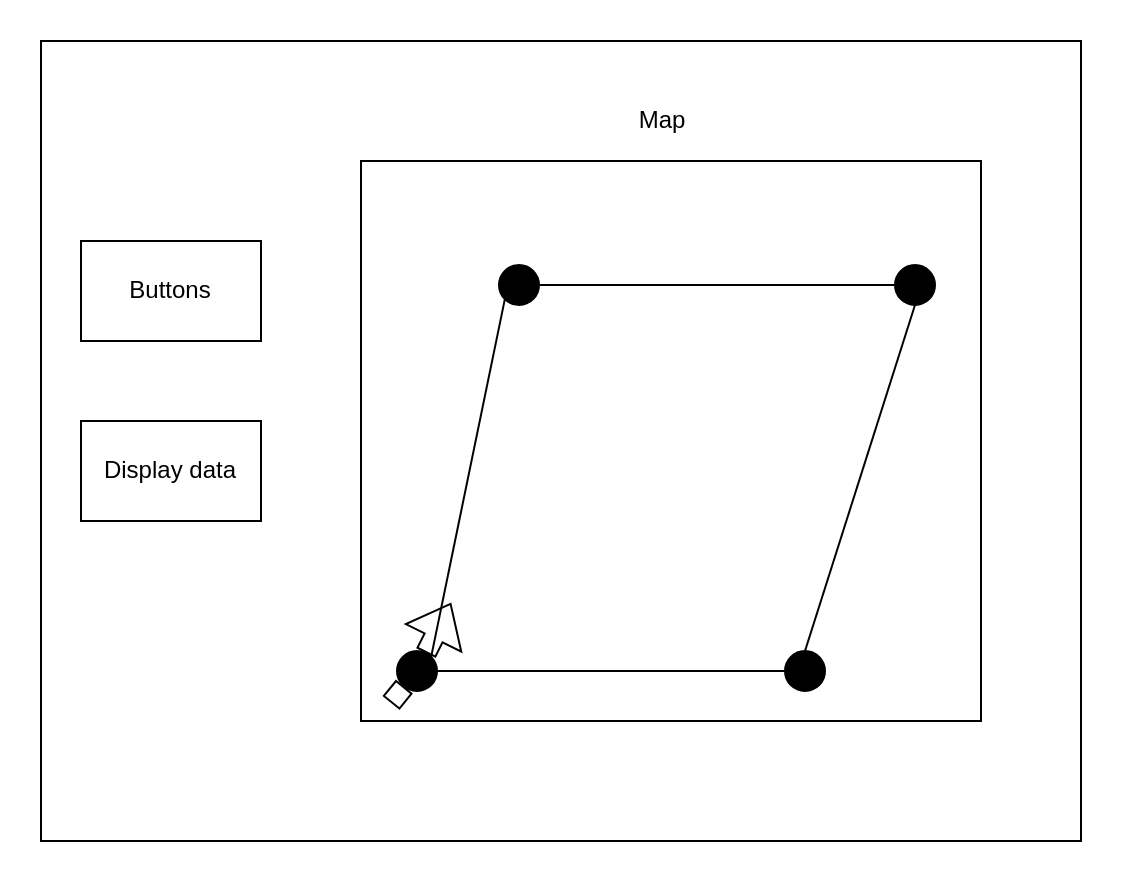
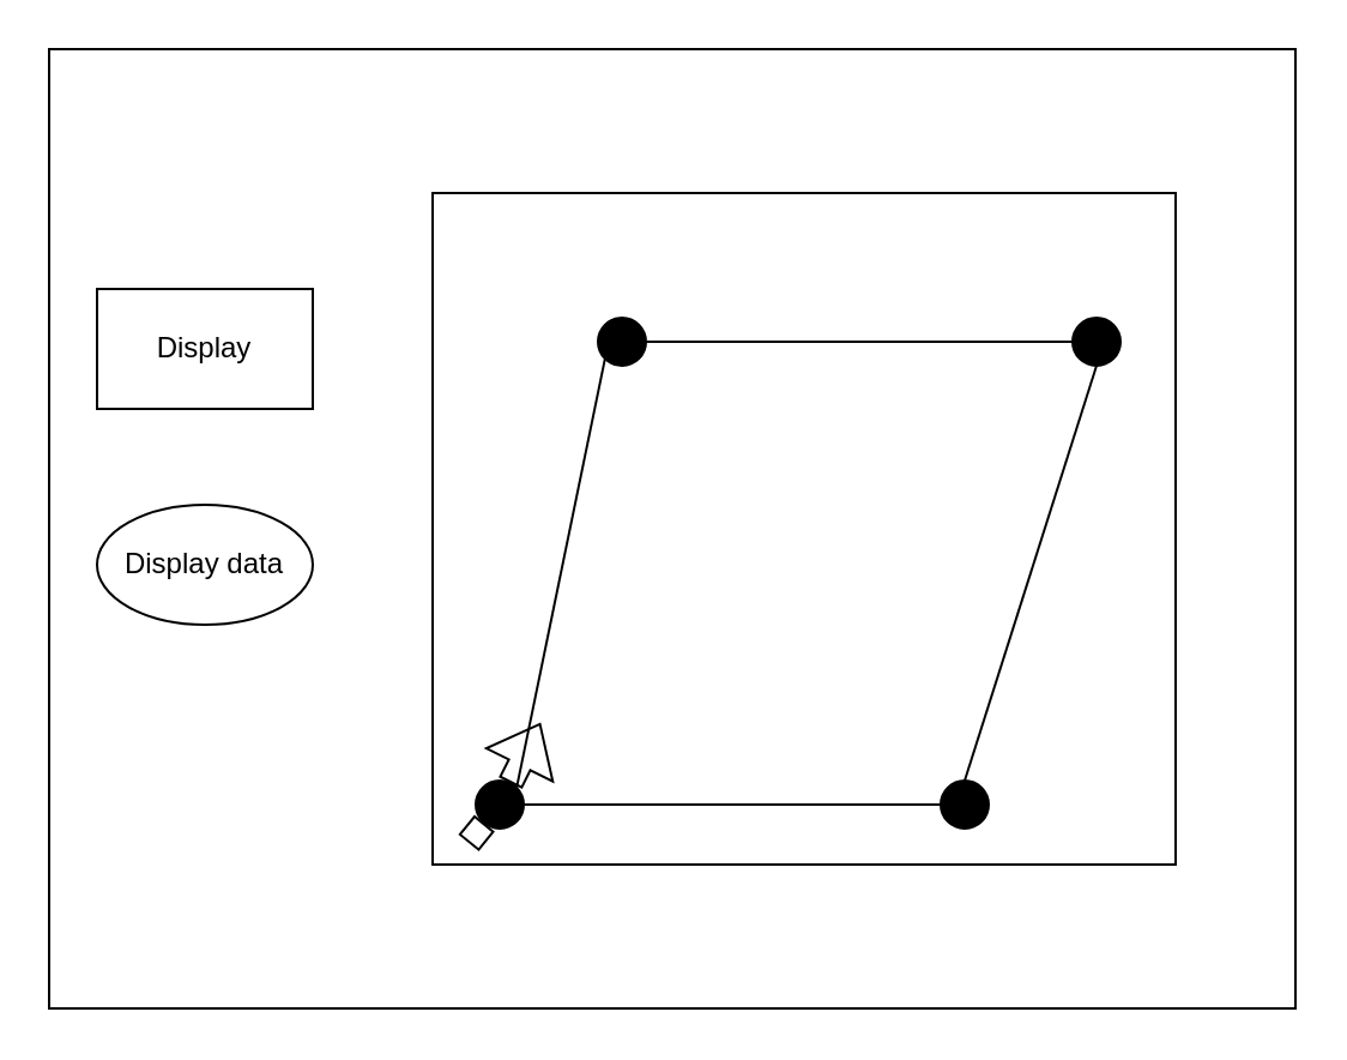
  <mxCell id="0" />
  <mxCell id="1" parent="0" />
  <mxCell id="2" value="" style="rounded=0;whiteSpace=wrap;html=1;fillColor=none;" vertex="1" parent="1"><mxGeometry x="20" y="20" width="520" height="400" as="geometry" /></mxCell>
  <mxCell id="3" value="" style="rounded=0;whiteSpace=wrap;html=1;fillColor=none;" vertex="1" parent="1"><mxGeometry x="180" y="80" width="310" height="280" as="geometry" /></mxCell>
- <mxCell id="4" value="Map" style="text;html=1;strokeColor=none;fillColor=none;align=center;verticalAlign=middle;whiteSpace=wrap;rounded=0;" vertex="1" parent="1"><mxGeometry x="301" y="45" width="60" height="30" as="geometry" /></mxCell>
  <mxCell id="5" value="" style="shape=flexArrow;endArrow=classic;html=1;rounded=0;startArrow=none;" edge="1" parent="1" source="10"><mxGeometry width="50" height="50" relative="1" as="geometry"><mxPoint x="195" y="351" as="sourcePoint" /><mxPoint x="225" y="301" as="targetPoint" /></mxGeometry></mxCell>
- <mxCell id="6" value="Buttons" style="rounded=0;whiteSpace=wrap;html=1;fillColor=none;" vertex="1" parent="1"><mxGeometry x="40" y="120" width="90" height="50" as="geometry" /></mxCell>
- <mxCell id="7" value="Display data" style="rounded=0;whiteSpace=wrap;html=1;fillColor=none;" vertex="1" parent="1"><mxGeometry x="40" y="210" width="90" height="50" as="geometry" /></mxCell>
+ <mxCell id="6" value="Display" style="rounded=0;whiteSpace=wrap;html=1;fillColor=none;" vertex="1" parent="1"><mxGeometry x="40" y="120" width="90" height="50" as="geometry" /></mxCell>
+ <mxCell id="7" value="Display data" style="ellipse;whiteSpace=wrap;html=1;fillColor=none;" vertex="1" parent="1"><mxGeometry x="40" y="210" width="90" height="50" as="geometry" /></mxCell>
  <mxCell id="8" value="" style="ellipse;whiteSpace=wrap;html=1;aspect=fixed;fillColor=#000000;" vertex="1" parent="1"><mxGeometry x="249" y="132" width="20" height="20" as="geometry" /></mxCell>
  <mxCell id="9" value="" style="ellipse;whiteSpace=wrap;html=1;aspect=fixed;fillColor=#000000;" vertex="1" parent="1"><mxGeometry x="447" y="132" width="20" height="20" as="geometry" /></mxCell>
  <mxCell id="10" value="" style="ellipse;whiteSpace=wrap;html=1;aspect=fixed;fillColor=#000000;" vertex="1" parent="1"><mxGeometry x="198" y="325" width="20" height="20" as="geometry" /></mxCell>
  <mxCell id="11" value="" style="shape=flexArrow;endArrow=none;html=1;rounded=0;" edge="1" parent="1" target="10"><mxGeometry width="50" height="50" relative="1" as="geometry"><mxPoint x="195" y="351" as="sourcePoint" /><mxPoint x="225" y="301" as="targetPoint" /></mxGeometry></mxCell>
  <mxCell id="12" value="" style="ellipse;whiteSpace=wrap;html=1;aspect=fixed;fillColor=#000000;" vertex="1" parent="1"><mxGeometry x="392" y="325" width="20" height="20" as="geometry" /></mxCell>
  <mxCell id="13" value="" style="endArrow=none;html=1;rounded=0;entryX=0;entryY=1;entryDx=0;entryDy=0;exitX=1;exitY=0;exitDx=0;exitDy=0;" edge="1" parent="1" source="10" target="8"><mxGeometry width="50" height="50" relative="1" as="geometry"><mxPoint x="91" y="138" as="sourcePoint" /><mxPoint x="141" y="88" as="targetPoint" /></mxGeometry></mxCell>
  <mxCell id="14" value="" style="endArrow=none;html=1;rounded=0;entryX=0;entryY=0.5;entryDx=0;entryDy=0;exitX=1;exitY=0.5;exitDx=0;exitDy=0;" edge="1" parent="1" source="8" target="9"><mxGeometry width="50" height="50" relative="1" as="geometry"><mxPoint x="91" y="138" as="sourcePoint" /><mxPoint x="141" y="88" as="targetPoint" /></mxGeometry></mxCell>
  <mxCell id="15" value="" style="endArrow=none;html=1;rounded=0;entryX=0.5;entryY=1;entryDx=0;entryDy=0;exitX=0.5;exitY=0;exitDx=0;exitDy=0;" edge="1" parent="1" source="12" target="9"><mxGeometry width="50" height="50" relative="1" as="geometry"><mxPoint x="91" y="138" as="sourcePoint" /><mxPoint x="141" y="88" as="targetPoint" /></mxGeometry></mxCell>
  <mxCell id="16" value="" style="endArrow=none;html=1;rounded=0;entryX=0;entryY=0.5;entryDx=0;entryDy=0;exitX=1;exitY=0.5;exitDx=0;exitDy=0;" edge="1" parent="1" source="10" target="12"><mxGeometry width="50" height="50" relative="1" as="geometry"><mxPoint x="91" y="138" as="sourcePoint" /><mxPoint x="141" y="88" as="targetPoint" /></mxGeometry></mxCell>
